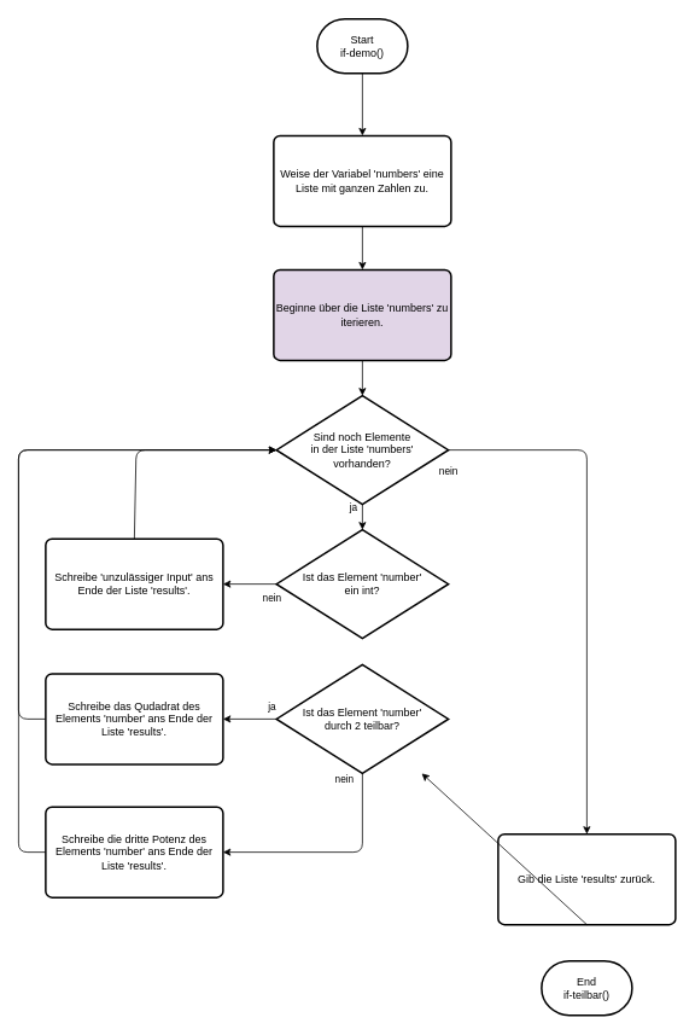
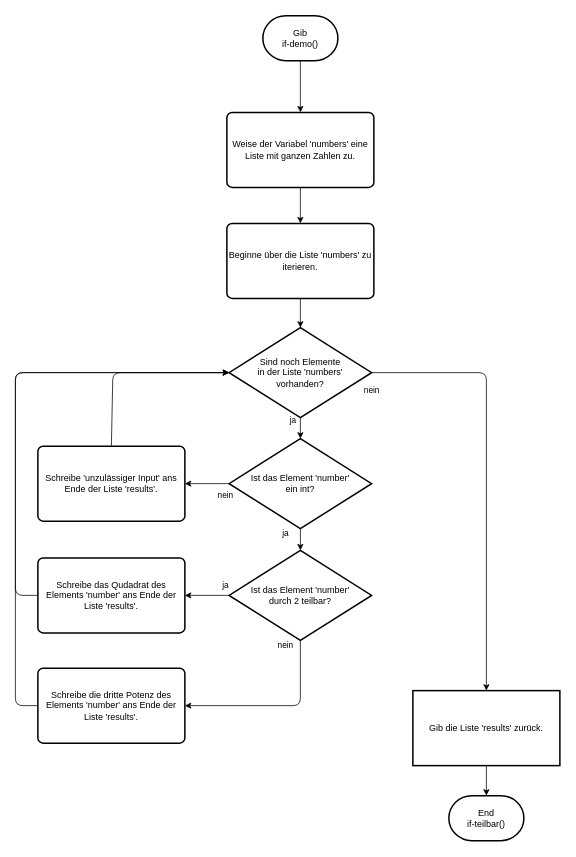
  <mxCell id="0" />
  <mxCell id="1" parent="0" />
- <mxCell id="2" value="Start&lt;br&gt;if-demo()" style="strokeWidth=2;html=1;shape=mxgraph.flowchart.terminator;whiteSpace=wrap;" vertex="1" parent="1"><mxGeometry x="350" y="20" width="100" height="60" as="geometry" /></mxCell>
+ <mxCell id="2" value="Gib&lt;br&gt;if-demo()" style="strokeWidth=2;html=1;shape=mxgraph.flowchart.terminator;whiteSpace=wrap;" vertex="1" parent="1"><mxGeometry x="350" y="20" width="100" height="60" as="geometry" /></mxCell>
  <mxCell id="3" value="Weise der Variabel 'numbers' eine Liste mit ganzen Zahlen zu." style="rounded=1;whiteSpace=wrap;html=1;absoluteArcSize=1;arcSize=14;strokeWidth=2;" vertex="1" parent="1"><mxGeometry x="302" y="149" width="196" height="100" as="geometry" /></mxCell>
- <mxCell id="4" value="Beginne über die Liste 'numbers' zu iterieren." style="rounded=1;whiteSpace=wrap;html=1;absoluteArcSize=1;arcSize=14;strokeWidth=2;fillColor=#e1d5e7;" vertex="1" parent="1"><mxGeometry x="302" y="297" width="196" height="100" as="geometry" /></mxCell>
+ <mxCell id="4" value="Beginne über die Liste 'numbers' zu iterieren." style="rounded=1;whiteSpace=wrap;html=1;absoluteArcSize=1;arcSize=14;strokeWidth=2;" vertex="1" parent="1"><mxGeometry x="302" y="297" width="196" height="100" as="geometry" /></mxCell>
  <mxCell id="5" value="Sind noch Elemente&lt;br&gt;in der Liste 'numbers'&lt;br&gt;vorhanden?" style="strokeWidth=2;html=1;shape=mxgraph.flowchart.decision;whiteSpace=wrap;" vertex="1" parent="1"><mxGeometry x="305" y="436" width="190" height="120" as="geometry" /></mxCell>
  <mxCell id="6" value="Ist das Element 'number'&lt;br&gt;ein int?" style="strokeWidth=2;html=1;shape=mxgraph.flowchart.decision;whiteSpace=wrap;" vertex="1" parent="1"><mxGeometry x="305" y="584" width="190" height="120" as="geometry" /></mxCell>
  <mxCell id="7" value="Schreibe 'unzulässiger Input' ans Ende der Liste 'results'." style="rounded=1;whiteSpace=wrap;html=1;absoluteArcSize=1;arcSize=14;strokeWidth=2;" vertex="1" parent="1"><mxGeometry x="50" y="594" width="196" height="100" as="geometry" /></mxCell>
  <mxCell id="8" value="Ist das Element 'number'&lt;br&gt;durch 2 teilbar?" style="strokeWidth=2;html=1;shape=mxgraph.flowchart.decision;whiteSpace=wrap;" vertex="1" parent="1"><mxGeometry x="305" y="733" width="190" height="120" as="geometry" /></mxCell>
  <mxCell id="9" value="Schreibe das Qudadrat des Elements 'number' ans Ende der Liste 'results'." style="rounded=1;whiteSpace=wrap;html=1;absoluteArcSize=1;arcSize=14;strokeWidth=2;" vertex="1" parent="1"><mxGeometry x="50" y="743" width="196" height="100" as="geometry" /></mxCell>
  <mxCell id="10" value="Schreibe die dritte Potenz des Elements 'number' ans Ende der Liste 'results'." style="rounded=1;whiteSpace=wrap;html=1;absoluteArcSize=1;arcSize=14;strokeWidth=2;" vertex="1" parent="1"><mxGeometry x="50" y="890" width="196" height="100" as="geometry" /></mxCell>
- <mxCell id="11" value="Gib die Liste 'results' zurück." style="rounded=1;whiteSpace=wrap;html=1;absoluteArcSize=1;arcSize=14;strokeWidth=2;" vertex="1" parent="1"><mxGeometry x="550" y="920" width="196" height="100" as="geometry" /></mxCell>
+ <mxCell id="11" value="Gib die Liste 'results' zurück." style="whiteSpace=wrap;html=1;absoluteArcSize=1;arcSize=14;strokeWidth=2;rounded=0;" vertex="1" parent="1"><mxGeometry x="550" y="920" width="196" height="100" as="geometry" /></mxCell>
  <mxCell id="12" value="End&lt;br&gt;if-teilbar()" style="strokeWidth=2;html=1;shape=mxgraph.flowchart.terminator;whiteSpace=wrap;" vertex="1" parent="1"><mxGeometry x="598" y="1060" width="100" height="60" as="geometry" /></mxCell>
  <mxCell id="13" value="" style="endArrow=classic;html=1;exitX=0.5;exitY=1;exitDx=0;exitDy=0;exitPerimeter=0;entryX=0.5;entryY=0;entryDx=0;entryDy=0;" edge="1" parent="1" source="2" target="3"><mxGeometry width="50" height="50" relative="1" as="geometry"><mxPoint x="610" y="370" as="sourcePoint" /><mxPoint x="400" y="160" as="targetPoint" /></mxGeometry></mxCell>
  <mxCell id="14" value="" style="endArrow=classic;html=1;exitX=0.5;exitY=1;exitDx=0;exitDy=0;entryX=0.5;entryY=0;entryDx=0;entryDy=0;" edge="1" parent="1" source="3" target="4"><mxGeometry width="50" height="50" relative="1" as="geometry"><mxPoint x="440" y="300" as="sourcePoint" /><mxPoint x="490" y="250" as="targetPoint" /></mxGeometry></mxCell>
  <mxCell id="15" value="" style="endArrow=classic;html=1;exitX=0.5;exitY=1;exitDx=0;exitDy=0;entryX=0.5;entryY=0;entryDx=0;entryDy=0;entryPerimeter=0;" edge="1" parent="1" source="4" target="5"><mxGeometry width="50" height="50" relative="1" as="geometry"><mxPoint x="440" y="480" as="sourcePoint" /><mxPoint x="490" y="430" as="targetPoint" /></mxGeometry></mxCell>
  <mxCell id="16" value="ja" style="endArrow=classic;html=1;exitX=0.5;exitY=1;exitDx=0;exitDy=0;exitPerimeter=0;entryX=0.5;entryY=0;entryDx=0;entryDy=0;entryPerimeter=0;" edge="1" parent="1" source="5" target="6"><mxGeometry x="-0.714" y="-10" width="50" height="50" relative="1" as="geometry"><mxPoint x="440" y="620" as="sourcePoint" /><mxPoint x="490" y="570" as="targetPoint" /><mxPoint as="offset" /></mxGeometry></mxCell>
  <mxCell id="17" value="nein" style="endArrow=classic;html=1;exitX=0;exitY=0.5;exitDx=0;exitDy=0;exitPerimeter=0;entryX=1;entryY=0.5;entryDx=0;entryDy=0;" edge="1" parent="1" source="6" target="7"><mxGeometry x="-0.831" y="16" width="50" height="50" relative="1" as="geometry"><mxPoint x="440" y="620" as="sourcePoint" /><mxPoint x="490" y="570" as="targetPoint" /><mxPoint as="offset" /></mxGeometry></mxCell>
+ <mxCell id="18" value="ja" style="endArrow=classic;html=1;exitX=0.5;exitY=1;exitDx=0;exitDy=0;exitPerimeter=0;entryX=0.5;entryY=0;entryDx=0;entryDy=0;entryPerimeter=0;" edge="1" parent="1" source="6" target="8"><mxGeometry x="-0.586" y="-20" width="50" height="50" relative="1" as="geometry"><mxPoint x="440" y="620" as="sourcePoint" /><mxPoint x="490" y="570" as="targetPoint" /><mxPoint as="offset" /></mxGeometry></mxCell>
  <mxCell id="19" value="ja" style="endArrow=classic;html=1;exitX=0;exitY=0.5;exitDx=0;exitDy=0;exitPerimeter=0;entryX=1;entryY=0.5;entryDx=0;entryDy=0;" edge="1" parent="1" source="8" target="9"><mxGeometry x="-0.831" y="-13" width="50" height="50" relative="1" as="geometry"><mxPoint x="440" y="810" as="sourcePoint" /><mxPoint x="490" y="760" as="targetPoint" /><mxPoint as="offset" /></mxGeometry></mxCell>
- <mxCell id="20" value="" style="endArrow=classic;html=1;exitX=0.5;exitY=1;exitDx=0;exitDy=0;" edge="1" parent="1" source="11" target="8"><mxGeometry width="50" height="50" relative="1" as="geometry"><mxPoint x="618" y="730" as="sourcePoint" /><mxPoint x="668" y="680" as="targetPoint" /></mxGeometry></mxCell>
+ <mxCell id="20" value="" style="endArrow=classic;html=1;exitX=0.5;exitY=1;exitDx=0;exitDy=0;entryX=0.5;entryY=0;entryDx=0;entryDy=0;entryPerimeter=0;" edge="1" parent="1" source="11" target="12"><mxGeometry width="50" height="50" relative="1" as="geometry"><mxPoint x="618" y="730" as="sourcePoint" /><mxPoint x="668" y="680" as="targetPoint" /></mxGeometry></mxCell>
  <mxCell id="21" value="" style="endArrow=classic;html=1;exitX=0;exitY=0.5;exitDx=0;exitDy=0;entryX=0;entryY=0.5;entryDx=0;entryDy=0;entryPerimeter=0;" edge="1" parent="1" source="9" target="5"><mxGeometry width="50" height="50" relative="1" as="geometry"><mxPoint x="370" y="730" as="sourcePoint" /><mxPoint x="420" y="680" as="targetPoint" /><Array as="points"><mxPoint x="20" y="793" /><mxPoint x="20" y="496" /></Array></mxGeometry></mxCell>
  <mxCell id="22" value="" style="endArrow=classic;html=1;exitX=0.5;exitY=0;exitDx=0;exitDy=0;entryX=0;entryY=0.5;entryDx=0;entryDy=0;entryPerimeter=0;" edge="1" parent="1" source="7" target="5"><mxGeometry width="50" height="50" relative="1" as="geometry"><mxPoint x="370" y="730" as="sourcePoint" /><mxPoint x="420" y="680" as="targetPoint" /><Array as="points"><mxPoint x="150" y="496" /></Array></mxGeometry></mxCell>
  <mxCell id="23" value="" style="endArrow=classic;html=1;exitX=0;exitY=0.5;exitDx=0;exitDy=0;entryX=0;entryY=0.5;entryDx=0;entryDy=0;entryPerimeter=0;" edge="1" parent="1" source="10" target="5"><mxGeometry width="50" height="50" relative="1" as="geometry"><mxPoint x="370" y="730" as="sourcePoint" /><mxPoint x="420" y="680" as="targetPoint" /><Array as="points"><mxPoint x="20" y="940" /><mxPoint x="20" y="496" /></Array></mxGeometry></mxCell>
  <mxCell id="24" value="nein" style="endArrow=classic;html=1;exitX=0.5;exitY=1;exitDx=0;exitDy=0;exitPerimeter=0;entryX=1;entryY=0.5;entryDx=0;entryDy=0;" edge="1" parent="1" source="8" target="10"><mxGeometry x="-0.942" y="-20" width="50" height="50" relative="1" as="geometry"><mxPoint x="370" y="820" as="sourcePoint" /><mxPoint x="420" y="770" as="targetPoint" /><Array as="points"><mxPoint x="400" y="940" /></Array><mxPoint as="offset" /></mxGeometry></mxCell>
  <mxCell id="25" value="nein" style="endArrow=classic;html=1;exitX=1;exitY=0.5;exitDx=0;exitDy=0;exitPerimeter=0;entryX=0.5;entryY=0;entryDx=0;entryDy=0;" edge="1" parent="1" source="5" target="11"><mxGeometry x="-1" y="-24" width="50" height="50" relative="1" as="geometry"><mxPoint x="370" y="820" as="sourcePoint" /><mxPoint x="420" y="770" as="targetPoint" /><Array as="points"><mxPoint x="648" y="496" /></Array><mxPoint as="offset" /></mxGeometry></mxCell>
